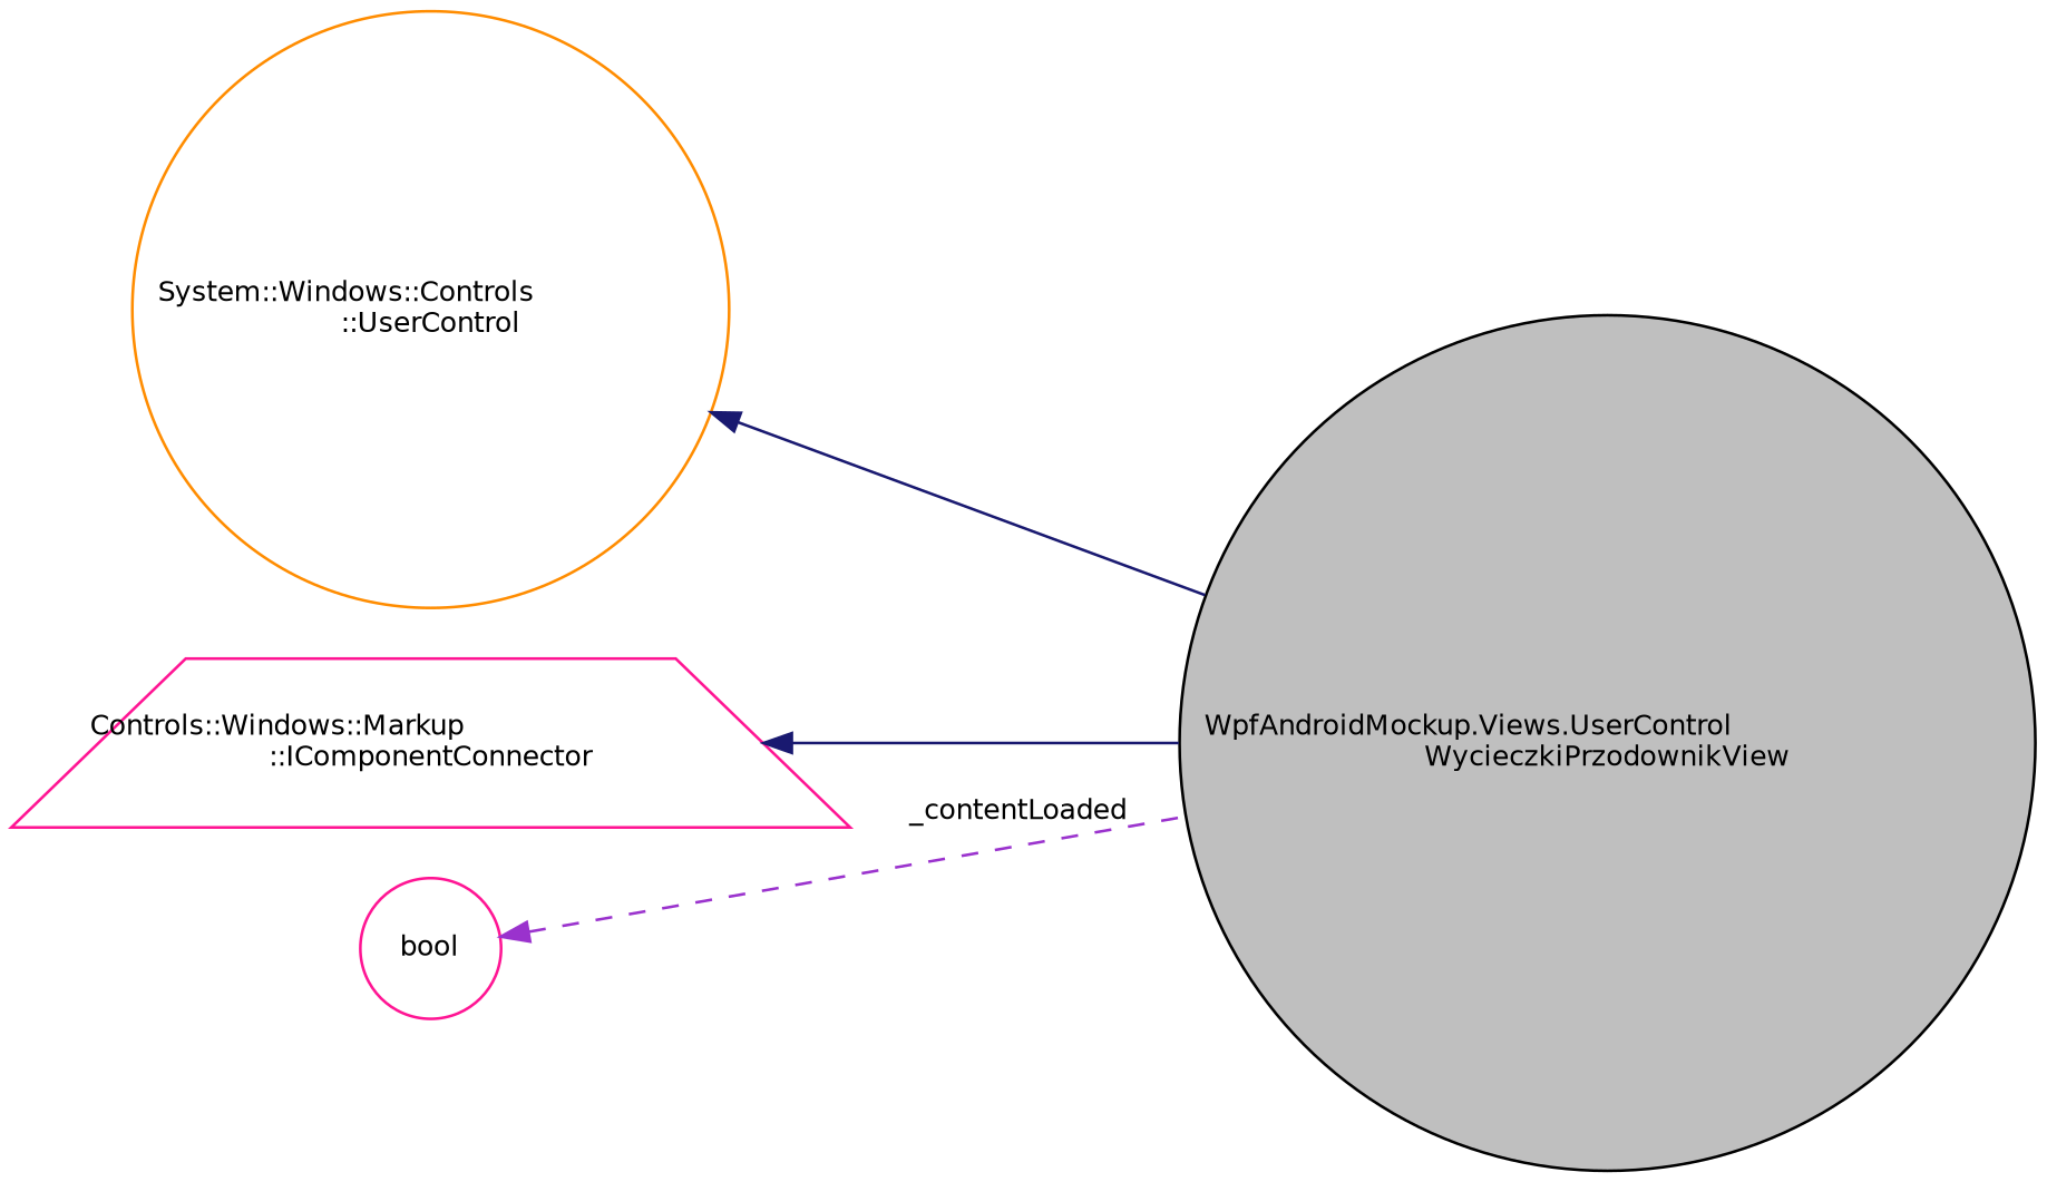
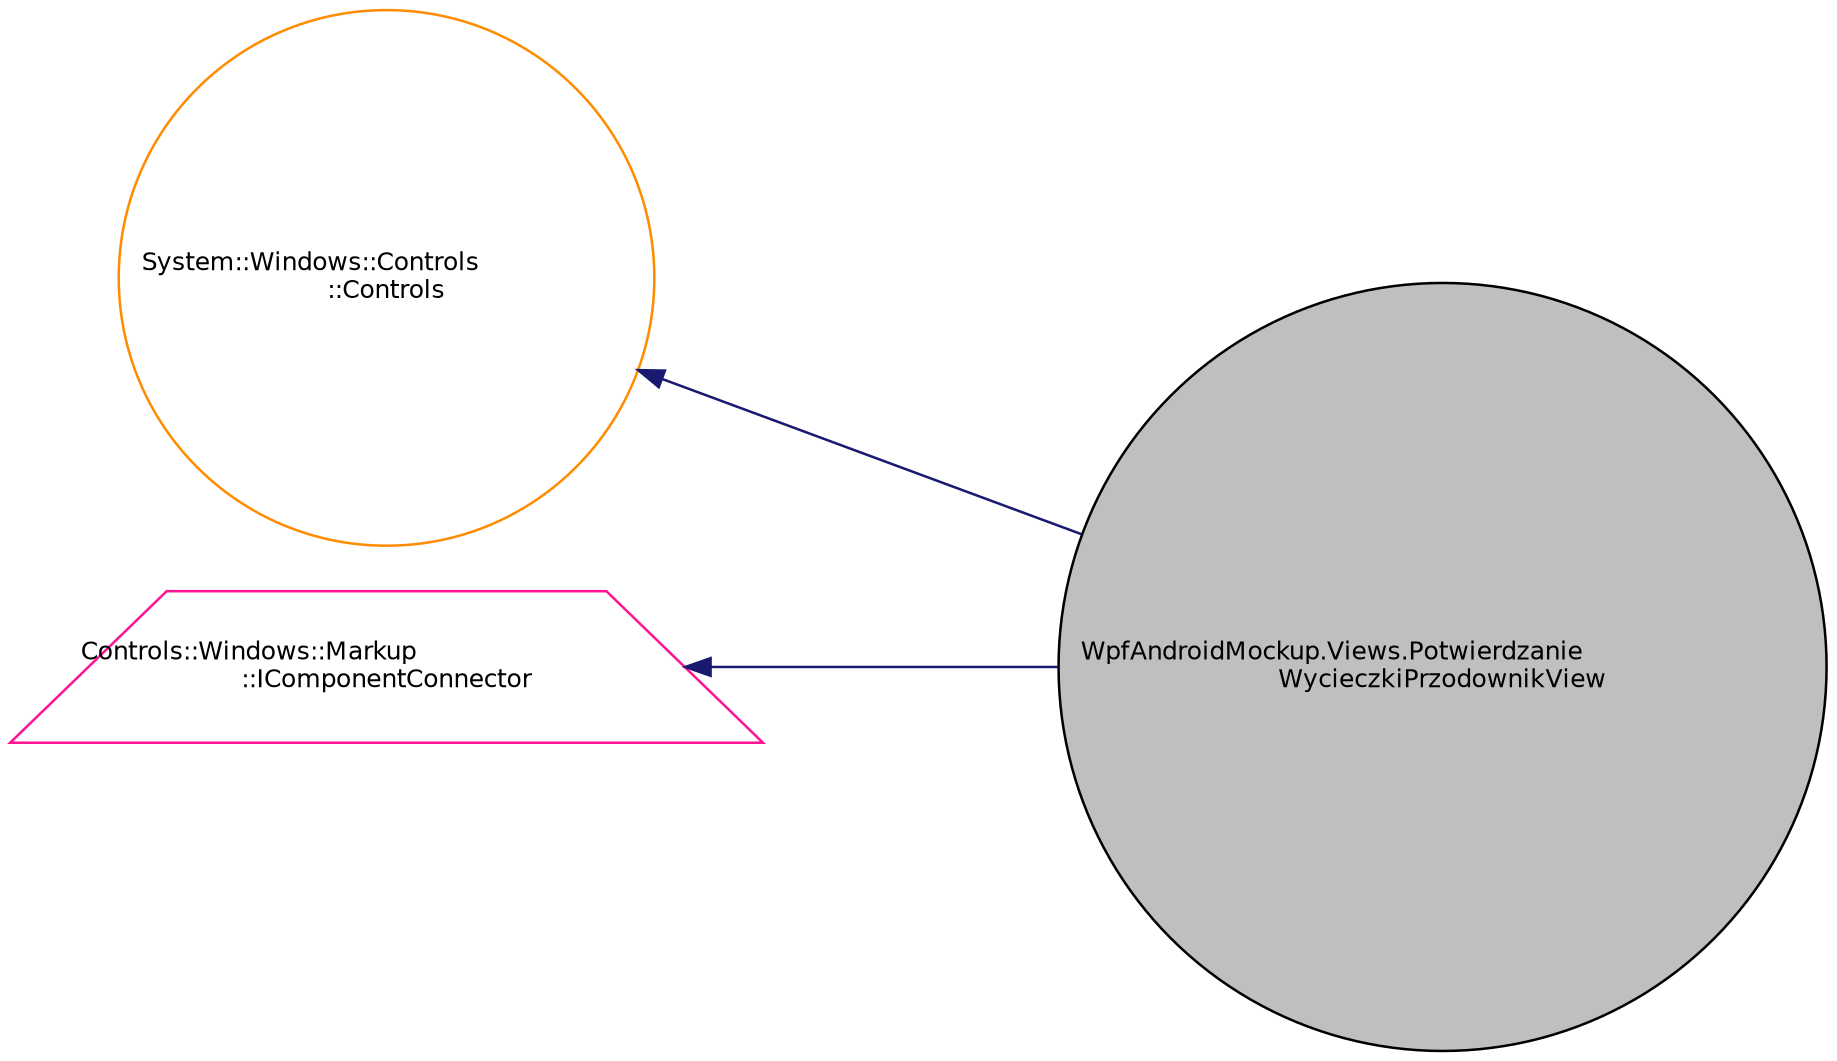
  digraph {
    rankdir=LR
    node [color=deeppink fillcolor=white fontname=Helvetica fontsize=10 shape=circle style=filled]
    edge [color=midnightblue dir=back fontname=Helvetica fontsize=10 labelfontname=Helvetica labelfontsize=10 style=solid]
-   n1 [color=black fillcolor=grey75 fontcolor=black height=0.2 label="WpfAndroidMockup.Views.UserControl\lWycieczkiPrzodownikView" width=0.4]
-   n2 [color=darkorange height=0.2 label="System::Windows::Controls\l::UserControl" width=0.4]
+   n1 [color=black fillcolor=grey75 fontcolor=black height=0.2 label="WpfAndroidMockup.Views.Potwierdzanie\lWycieczkiPrzodownikView" width=0.4]
+   n2 [color=darkorange height=0.2 label="System::Windows::Controls\l::Controls" width=0.4]
    n3 [height=0.2 label="Controls::Windows::Markup\l::IComponentConnector" shape=trapezium width=0.4]
-   n4 [height=0.2 label=bool width=0.4]
    n2 -> n1
    n3 -> n1
-   n4 -> n1 [color=darkorchid3 label=" _contentLoaded" style=dashed]
  }
